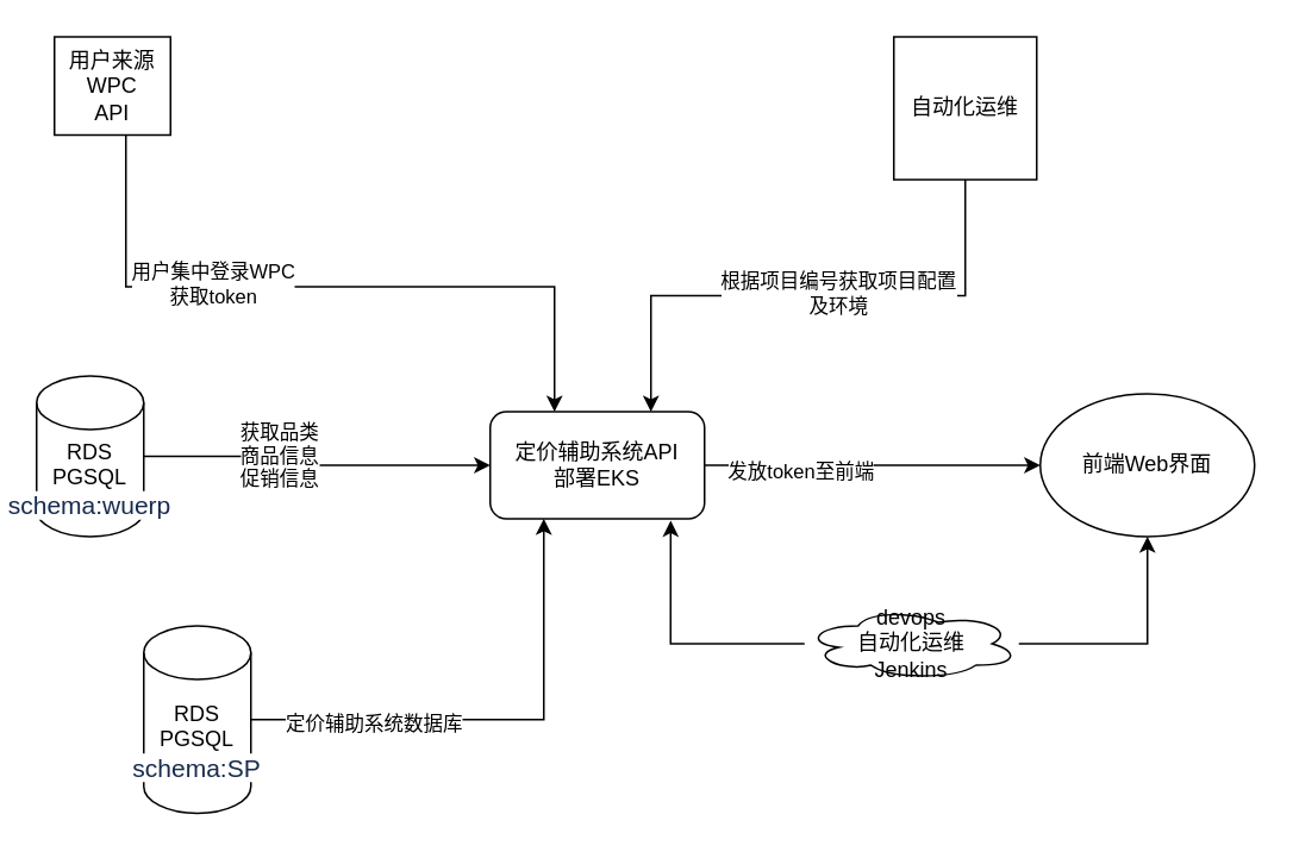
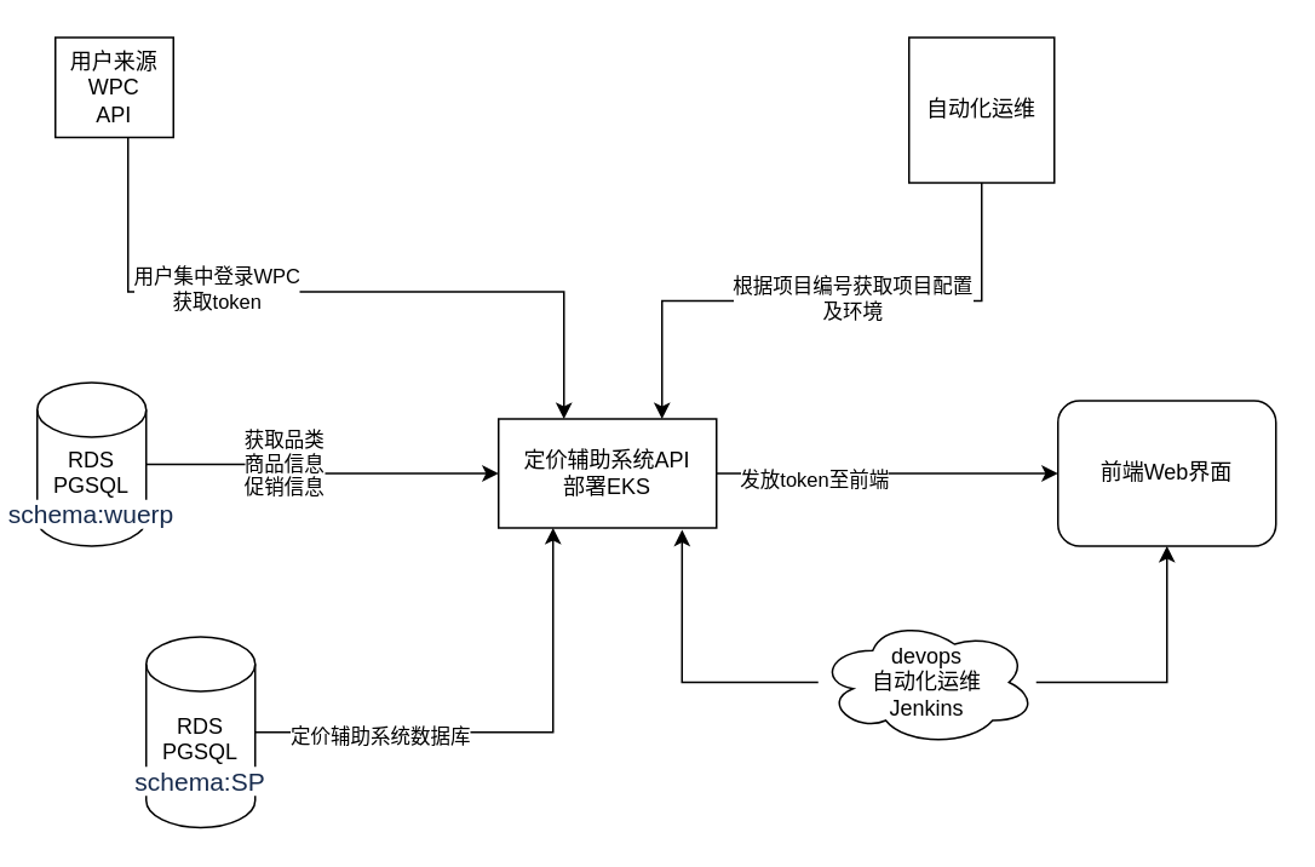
  <mxCell id="0" />
  <mxCell id="1" parent="0" />
  <mxCell id="2" style="edgeStyle=orthogonalEdgeStyle;rounded=0;orthogonalLoop=1;jettySize=auto;html=1;" edge="1" parent="1" source="4" target="7"><mxGeometry relative="1" as="geometry"><Array as="points"><mxPoint x="70" y="160" /><mxPoint x="310" y="160" /></Array></mxGeometry></mxCell>
  <mxCell id="3" value="用户集中登录WPC&lt;br&gt;获取token" style="edgeLabel;html=1;align=center;verticalAlign=middle;resizable=0;points=[];" vertex="1" connectable="0" parent="2"><mxGeometry x="-0.326" y="2" relative="1" as="geometry"><mxPoint as="offset" /></mxGeometry></mxCell>
  <mxCell id="4" value="用户来源&lt;br&gt;WPC&lt;br&gt;API" style="whiteSpace=wrap;html=1;aspect=fixed;" vertex="1" parent="1"><mxGeometry x="30" y="20" width="65" height="55" as="geometry" /></mxCell>
  <mxCell id="5" style="edgeStyle=orthogonalEdgeStyle;rounded=0;orthogonalLoop=1;jettySize=auto;html=1;" edge="1" parent="1" source="7" target="8"><mxGeometry relative="1" as="geometry"><Array as="points"><mxPoint x="600" y="260" /></Array></mxGeometry></mxCell>
  <mxCell id="6" value="发放token至前端" style="edgeLabel;html=1;align=center;verticalAlign=middle;resizable=0;points=[];" vertex="1" connectable="0" parent="5"><mxGeometry x="-0.436" y="-3" relative="1" as="geometry"><mxPoint as="offset" /></mxGeometry></mxCell>
- <mxCell id="7" value="定价辅助系统API&lt;br&gt;部署EKS" style="rounded=1;whiteSpace=wrap;html=1;" vertex="1" parent="1"><mxGeometry x="274" y="230" width="120" height="60" as="geometry" /></mxCell>
- <mxCell id="8" value="前端Web界面" style="ellipse;whiteSpace=wrap;html=1;" vertex="1" parent="1"><mxGeometry x="582" y="220" width="120" height="80" as="geometry" /></mxCell>
+ <mxCell id="7" value="定价辅助系统API&lt;br&gt;部署EKS" style="whiteSpace=wrap;html=1;rounded=0;" vertex="1" parent="1"><mxGeometry x="274" y="230" width="120" height="60" as="geometry" /></mxCell>
+ <mxCell id="8" value="前端Web界面" style="whiteSpace=wrap;html=1;rounded=1;" vertex="1" parent="1"><mxGeometry x="582" y="220" width="120" height="80" as="geometry" /></mxCell>
  <mxCell id="9" style="edgeStyle=orthogonalEdgeStyle;rounded=0;orthogonalLoop=1;jettySize=auto;html=1;entryX=0.25;entryY=1;entryDx=0;entryDy=0;" edge="1" parent="1" source="11" target="7"><mxGeometry relative="1" as="geometry" /></mxCell>
  <mxCell id="10" value="定价辅助系统数据库" style="edgeLabel;html=1;align=center;verticalAlign=middle;resizable=0;points=[];" vertex="1" connectable="0" parent="9"><mxGeometry x="-0.506" y="-2" relative="1" as="geometry"><mxPoint as="offset" /></mxGeometry></mxCell>
  <mxCell id="11" value="RDS&lt;br&gt;PGSQL&lt;br&gt;&lt;span style=&quot;color: rgb(23 , 43 , 77) ; font-size: 14px ; text-align: left ; background-color: rgb(255 , 255 , 255)&quot;&gt;schema:SP&lt;/span&gt;" style="shape=cylinder3;whiteSpace=wrap;html=1;boundedLbl=1;backgroundOutline=1;size=15;" vertex="1" parent="1"><mxGeometry x="80" y="350" width="60" height="105" as="geometry" /></mxCell>
  <mxCell id="12" style="edgeStyle=orthogonalEdgeStyle;rounded=0;orthogonalLoop=1;jettySize=auto;html=1;exitX=0.5;exitY=1;exitDx=0;exitDy=0;entryX=0.75;entryY=0;entryDx=0;entryDy=0;" edge="1" parent="1" source="14" target="7"><mxGeometry relative="1" as="geometry"><mxPoint x="370" y="220" as="targetPoint" /></mxGeometry></mxCell>
  <mxCell id="13" value="根据项目编号获取项目配置&lt;br&gt;及环境" style="edgeLabel;html=1;align=center;verticalAlign=middle;resizable=0;points=[];" vertex="1" connectable="0" parent="12"><mxGeometry x="-0.103" y="-2" relative="1" as="geometry"><mxPoint as="offset" /></mxGeometry></mxCell>
  <mxCell id="14" value="自动化运维" style="whiteSpace=wrap;html=1;aspect=fixed;" vertex="1" parent="1"><mxGeometry x="500" y="20" width="80" height="80" as="geometry" /></mxCell>
  <mxCell id="15" style="edgeStyle=orthogonalEdgeStyle;rounded=0;orthogonalLoop=1;jettySize=auto;html=1;entryX=0;entryY=0.5;entryDx=0;entryDy=0;" edge="1" parent="1" source="17" target="7"><mxGeometry relative="1" as="geometry" /></mxCell>
  <mxCell id="16" value="获取品类&lt;br&gt;商品信息&lt;br&gt;促销信息" style="edgeLabel;html=1;align=center;verticalAlign=middle;resizable=0;points=[];" vertex="1" connectable="0" parent="15"><mxGeometry x="-0.25" y="1" relative="1" as="geometry"><mxPoint as="offset" /></mxGeometry></mxCell>
  <mxCell id="17" value="RDS&lt;br&gt;PGSQL&lt;br&gt;&lt;span style=&quot;color: rgb(23 , 43 , 77) ; font-family: , &amp;#34;blinkmacsystemfont&amp;#34; , &amp;#34;segoe ui&amp;#34; , &amp;#34;roboto&amp;#34; , &amp;#34;oxygen&amp;#34; , &amp;#34;ubuntu&amp;#34; , &amp;#34;fira sans&amp;#34; , &amp;#34;droid sans&amp;#34; , &amp;#34;helvetica neue&amp;#34; , sans-serif ; font-size: 14px ; text-align: left ; background-color: rgb(255 , 255 , 255)&quot;&gt;schema:wuerp&lt;/span&gt;" style="shape=cylinder3;whiteSpace=wrap;html=1;boundedLbl=1;backgroundOutline=1;size=15;" vertex="1" parent="1"><mxGeometry x="20" y="210" width="60" height="90" as="geometry" /></mxCell>
  <mxCell id="18" style="edgeStyle=orthogonalEdgeStyle;rounded=0;orthogonalLoop=1;jettySize=auto;html=1;entryX=0.842;entryY=1.017;entryDx=0;entryDy=0;entryPerimeter=0;" edge="1" parent="1" source="20" target="7"><mxGeometry relative="1" as="geometry" /></mxCell>
  <mxCell id="19" style="edgeStyle=orthogonalEdgeStyle;rounded=0;orthogonalLoop=1;jettySize=auto;html=1;entryX=0.5;entryY=1;entryDx=0;entryDy=0;" edge="1" parent="1" source="20" target="8"><mxGeometry relative="1" as="geometry" /></mxCell>
- <mxCell id="20" value="devops&lt;br&gt;自动化运维&lt;br&gt;Jenkins" style="ellipse;shape=cloud;whiteSpace=wrap;html=1;" vertex="1" parent="1"><mxGeometry x="450" y="340" width="120" height="40" as="geometry" /></mxCell>
+ <mxCell id="20" value="devops&lt;br&gt;自动化运维&lt;br&gt;Jenkins" style="ellipse;shape=cloud;whiteSpace=wrap;html=1;" vertex="1" parent="1"><mxGeometry x="450" y="340" width="120" height="70" as="geometry" /></mxCell>
